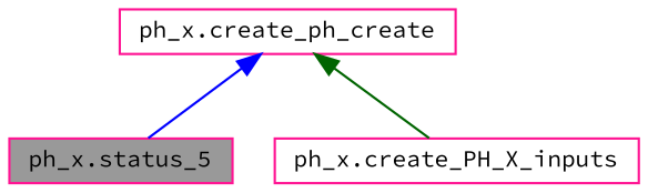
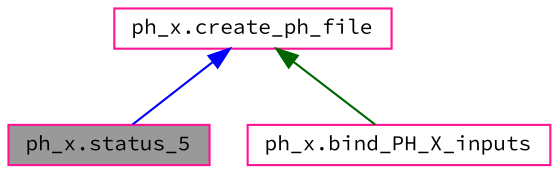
  digraph {
    fontname="Source Code Pro"
    rankdir=TB
    node [color=deeppink fillcolor=white fontname="Source Code Pro" fontsize=10 shape=box style=filled]
    edge [dir=back fontname="Source Code Pro" fontsize=10 labelfontname=Helvetica labelfontsize=10 style=solid]
    n1 [fillcolor=grey60 fontcolor=black height=0.2 label="ph_x.status_5" width=0.4]
-   n2 [height=0.2 label="ph_x.create_ph_create" width=0.4]
-   n3 [height=0.2 label="ph_x.create_PH_X_inputs" width=0.4]
+   n2 [height=0.2 label="ph_x.create_ph_file" width=0.4]
+   n3 [height=0.2 label="ph_x.bind_PH_X_inputs" width=0.4]
    n2 -> n1 [color=blue]
    n2 -> n3 [color=darkgreen]
  }
